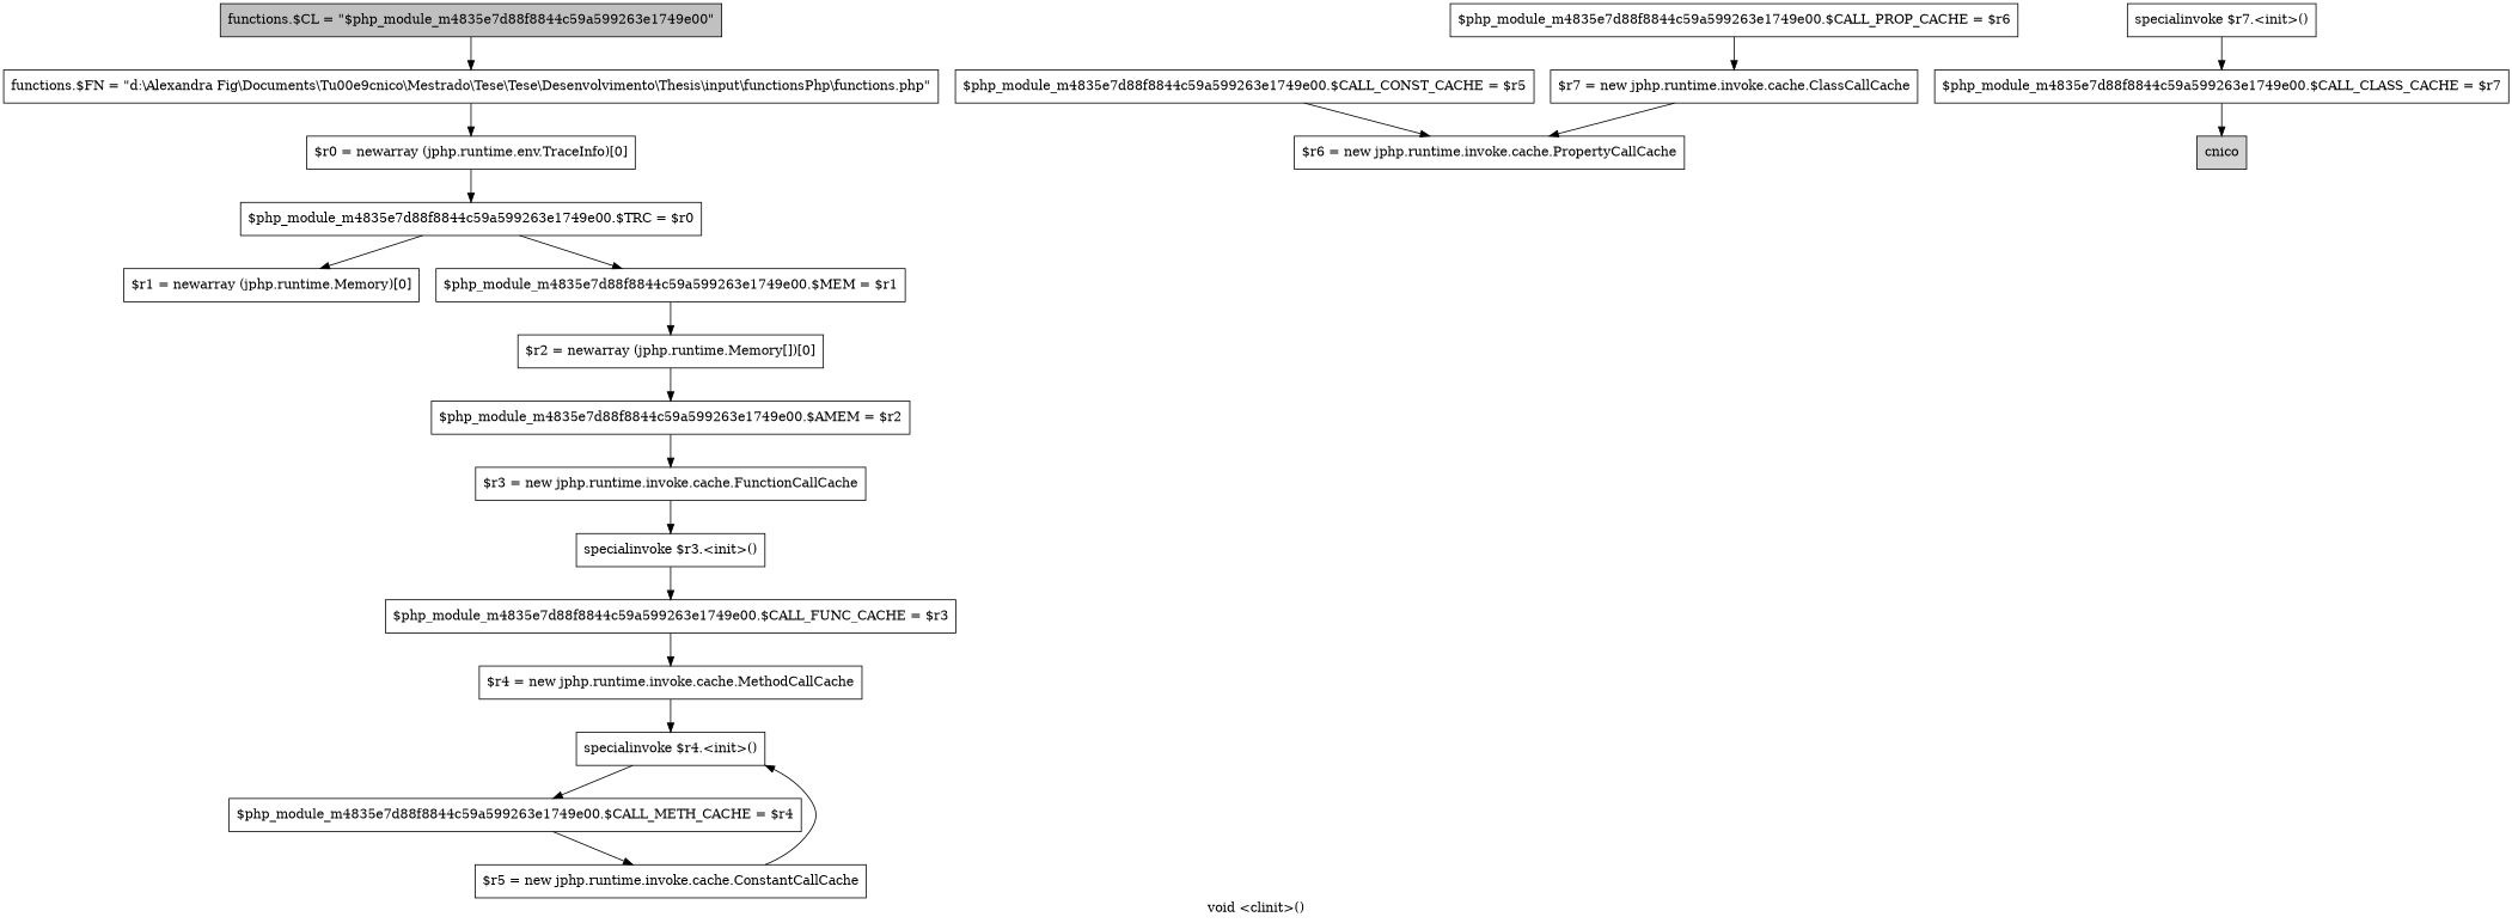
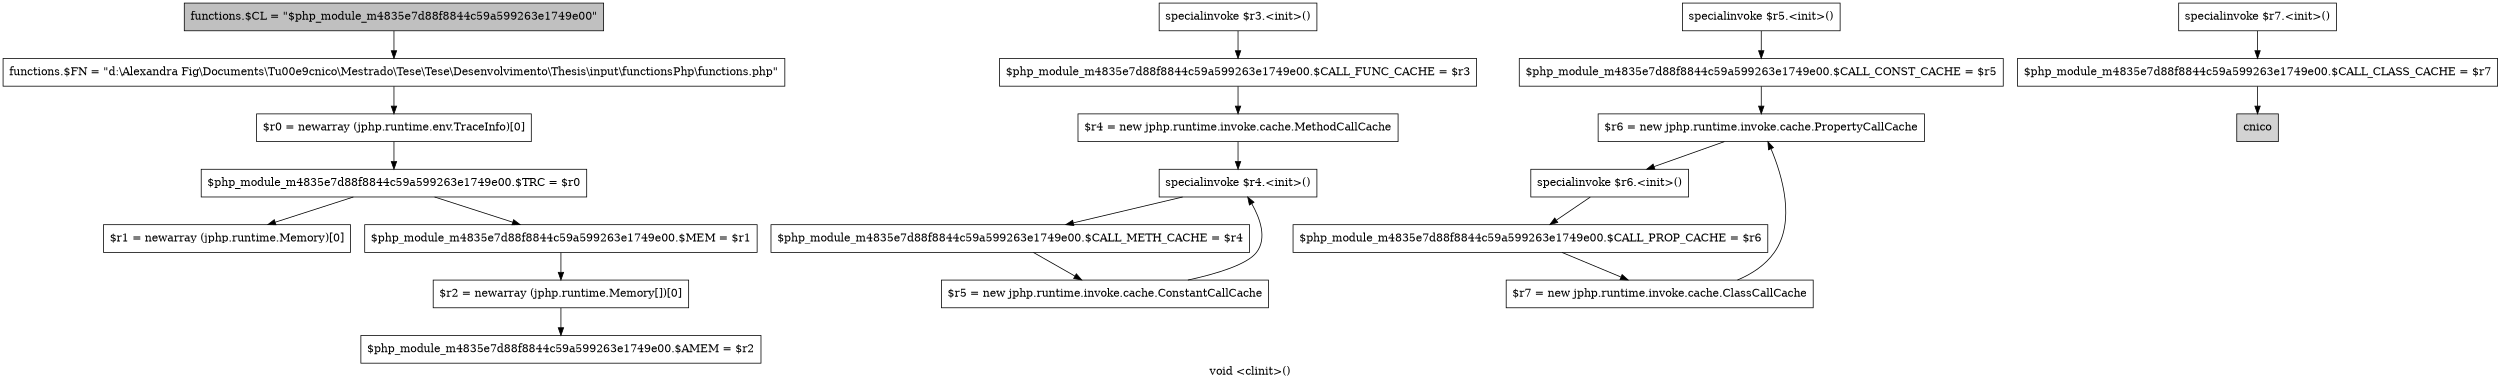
  digraph {
    label="void <clinit>()"
    node [shape=box]
    n1 [fillcolor=gray label="functions.$CL = \"$php_module_m4835e7d88f8844c59a599263e1749e00\"" style=filled]
    n2 [label="functions.$FN = \"d:\\Alexandra Fig\\Documents\\T\u00e9cnico\\Mestrado\\Tese\\Tese\\Desenvolvimento\\Thesis\\input\\functionsPhp\\functions.php\""]
    n3 [label="$r0 = newarray (jphp.runtime.env.TraceInfo)[0]"]
    n4 [label="$php_module_m4835e7d88f8844c59a599263e1749e00.$TRC = $r0"]
    n5 [label="$r1 = newarray (jphp.runtime.Memory)[0]"]
    n6 [label="$php_module_m4835e7d88f8844c59a599263e1749e00.$MEM = $r1"]
    n7 [label="$r2 = newarray (jphp.runtime.Memory[])[0]"]
    n8 [label="$php_module_m4835e7d88f8844c59a599263e1749e00.$AMEM = $r2"]
-   n9 [label="$r3 = new jphp.runtime.invoke.cache.FunctionCallCache"]
    n10 [label="specialinvoke $r3.<init>()"]
    n11 [label="$php_module_m4835e7d88f8844c59a599263e1749e00.$CALL_FUNC_CACHE = $r3"]
    n12 [label="$r4 = new jphp.runtime.invoke.cache.MethodCallCache"]
    n13 [label="specialinvoke $r4.<init>()"]
    n14 [label="$php_module_m4835e7d88f8844c59a599263e1749e00.$CALL_METH_CACHE = $r4"]
    n15 [label="$r5 = new jphp.runtime.invoke.cache.ConstantCallCache"]
+   n16 [label="specialinvoke $r5.<init>()"]
    n17 [label="$php_module_m4835e7d88f8844c59a599263e1749e00.$CALL_CONST_CACHE = $r5"]
    n18 [label="$r6 = new jphp.runtime.invoke.cache.PropertyCallCache"]
+   n19 [label="specialinvoke $r6.<init>()"]
    n20 [label="$php_module_m4835e7d88f8844c59a599263e1749e00.$CALL_PROP_CACHE = $r6"]
    n21 [label="$r7 = new jphp.runtime.invoke.cache.ClassCallCache"]
    n22 [label="specialinvoke $r7.<init>()"]
    n23 [label="$php_module_m4835e7d88f8844c59a599263e1749e00.$CALL_CLASS_CACHE = $r7"]
    n24 [fillcolor=lightgray label=cnico style=filled]
    n1 -> n2
    n2 -> n3
    n3 -> n4
    n4 -> n5
    n4 -> n6
    n6 -> n7
    n7 -> n8
-   n8 -> n9
-   n9 -> n10
    n10 -> n11
    n11 -> n12
    n12 -> n13
    n13 -> n14
    n14 -> n15
    n15 -> n13
+   n16 -> n17
    n17 -> n18
+   n18 -> n19
+   n19 -> n20
    n20 -> n21
    n21 -> n18
    n22 -> n23
    n23 -> n24
  }
